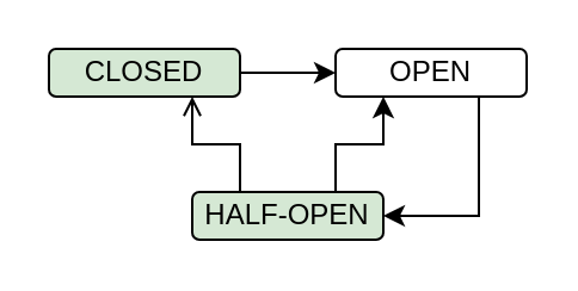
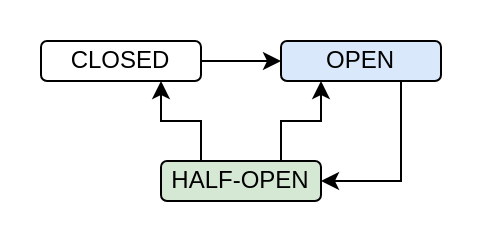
  <mxCell id="0" />
  <mxCell id="1" parent="0" />
  <mxCell id="2" style="edgeStyle=orthogonalEdgeStyle;rounded=0;orthogonalLoop=1;jettySize=auto;html=1;exitX=0.75;exitY=0;exitDx=0;exitDy=0;entryX=0.25;entryY=1;entryDx=0;entryDy=0;" edge="1" parent="1" source="4" target="6"><mxGeometry relative="1" as="geometry" /></mxCell>
- <mxCell id="3" style="edgeStyle=orthogonalEdgeStyle;rounded=0;orthogonalLoop=1;jettySize=auto;html=1;exitX=0.25;exitY=0;exitDx=0;exitDy=0;entryX=0.75;entryY=1;entryDx=0;entryDy=0;endArrow=open;" edge="1" parent="1" source="4" target="8"><mxGeometry relative="1" as="geometry" /></mxCell>
+ <mxCell id="3" style="edgeStyle=orthogonalEdgeStyle;rounded=0;orthogonalLoop=1;jettySize=auto;html=1;exitX=0.25;exitY=0;exitDx=0;exitDy=0;entryX=0.75;entryY=1;entryDx=0;entryDy=0;" edge="1" parent="1" source="4" target="8"><mxGeometry relative="1" as="geometry" /></mxCell>
  <mxCell id="4" value="HALF-OPEN" style="rounded=1;whiteSpace=wrap;html=1;fillColor=#d5e8d4;" vertex="1" parent="1"><mxGeometry x="80" y="80" width="80" height="20" as="geometry" /></mxCell>
  <mxCell id="5" style="edgeStyle=orthogonalEdgeStyle;rounded=0;orthogonalLoop=1;jettySize=auto;html=1;exitX=0.75;exitY=1;exitDx=0;exitDy=0;entryX=1;entryY=0.5;entryDx=0;entryDy=0;" edge="1" parent="1" source="6" target="4"><mxGeometry relative="1" as="geometry" /></mxCell>
- <mxCell id="6" value="OPEN" style="rounded=1;whiteSpace=wrap;html=1;" vertex="1" parent="1"><mxGeometry x="140" y="20" width="80" height="20" as="geometry" /></mxCell>
+ <mxCell id="6" value="OPEN" style="rounded=1;whiteSpace=wrap;html=1;fillColor=#dae8fc;" vertex="1" parent="1"><mxGeometry x="140" y="20" width="80" height="20" as="geometry" /></mxCell>
  <mxCell id="7" style="edgeStyle=orthogonalEdgeStyle;rounded=0;orthogonalLoop=1;jettySize=auto;html=1;exitX=1;exitY=0.5;exitDx=0;exitDy=0;entryX=0;entryY=0.5;entryDx=0;entryDy=0;" edge="1" parent="1" source="8" target="6"><mxGeometry relative="1" as="geometry" /></mxCell>
- <mxCell id="8" value="CLOSED" style="rounded=1;whiteSpace=wrap;html=1;fillColor=#d5e8d4;" vertex="1" parent="1"><mxGeometry x="20" y="20" width="80" height="20" as="geometry" /></mxCell>
+ <mxCell id="8" value="CLOSED" style="rounded=1;whiteSpace=wrap;html=1;" vertex="1" parent="1"><mxGeometry x="20" y="20" width="80" height="20" as="geometry" /></mxCell>
